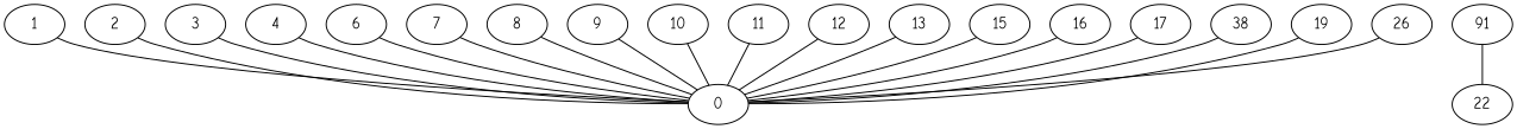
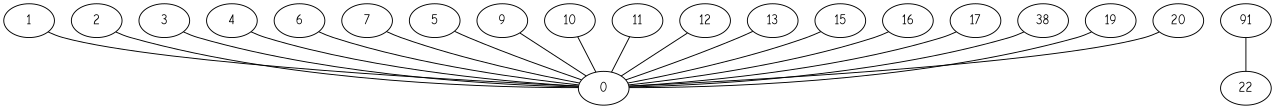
  graph {
    fontname="Comic Neue"
    node [fontname="Comic Neue"]
    edge [fontname="Comic Neue"]
    1
    0
    2
    3
    4
    6
    7
-   8
+   8 [label=5]
    9
    10
    11
    12
    13
    15
    16
    17
    n17 [label=38]
    19
-   20 [label=26]
+   20
    n20 [label=91]
    22
    1 -- 0
    2 -- 0
    3 -- 0
    4 -- 0
    6 -- 0
    7 -- 0
    8 -- 0
    9 -- 0
    10 -- 0
    11 -- 0
    12 -- 0
    13 -- 0
    15 -- 0
    16 -- 0
    17 -- 0
    n17 -- 0
    19 -- 0
    20 -- 0
    n20 -- 22
  }
